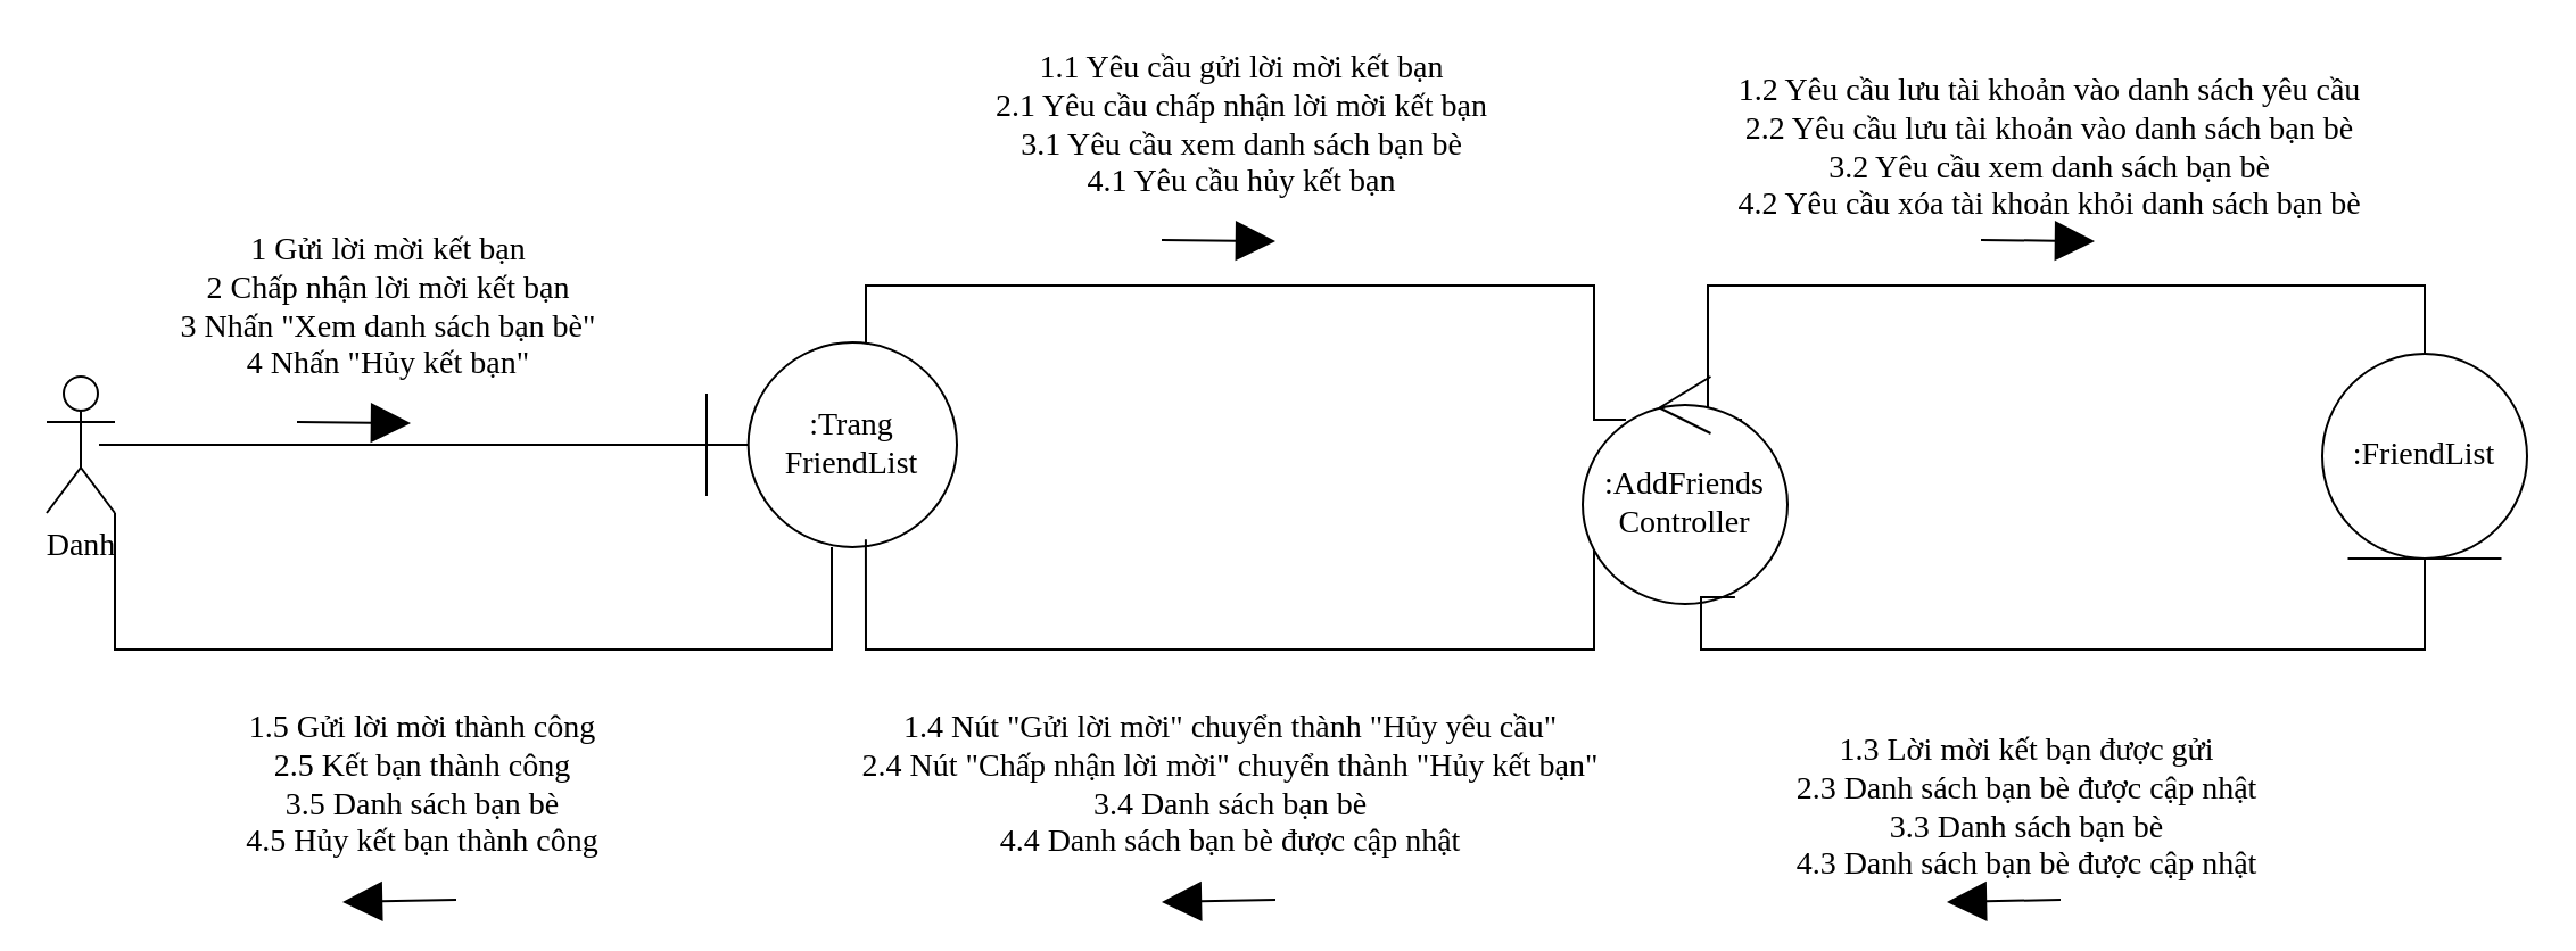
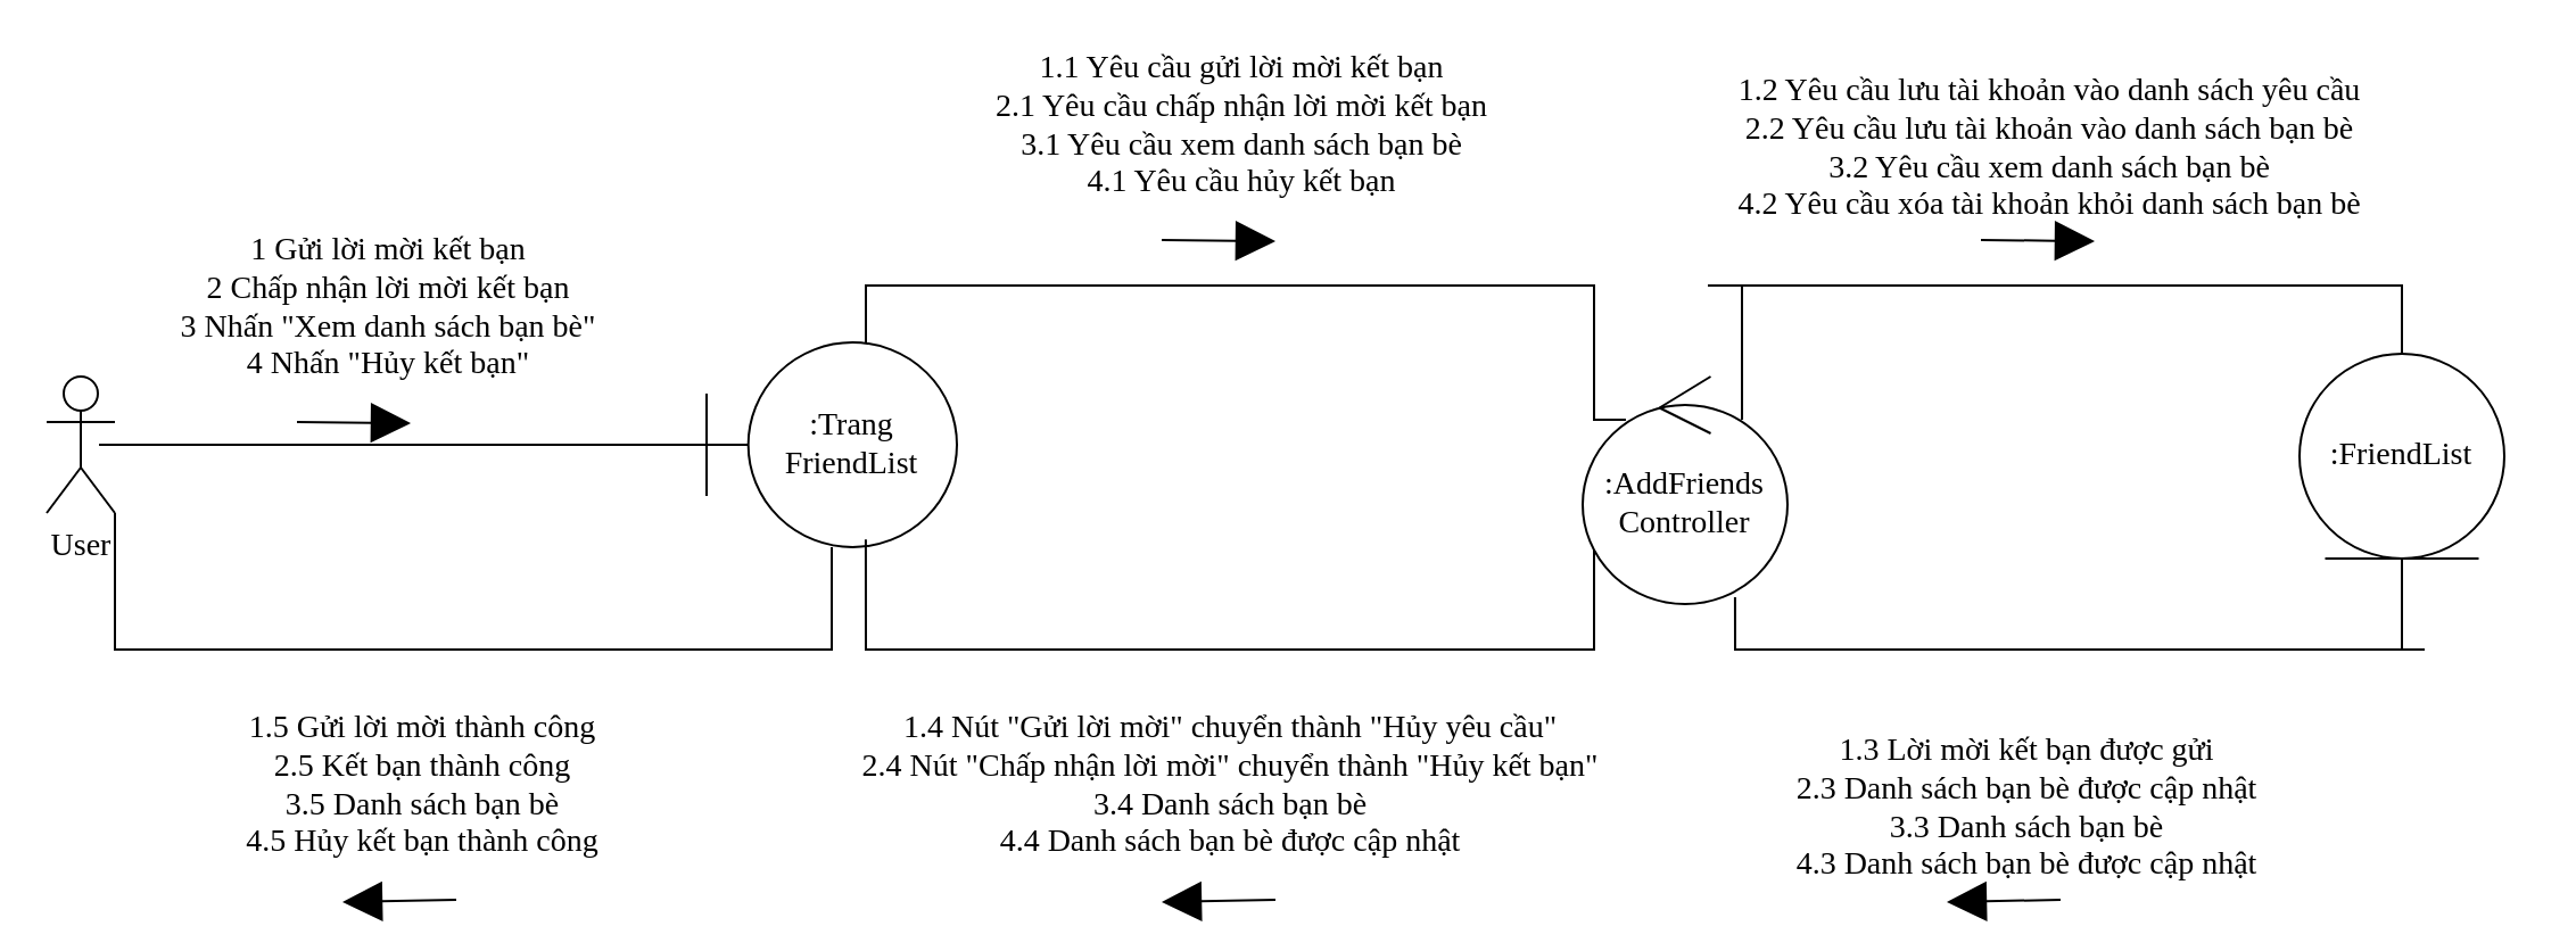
  <mxCell id="0" />
  <mxCell id="1" parent="0" />
- <mxCell id="2" value="Danh" style="shape=umlActor;verticalLabelPosition=bottom;verticalAlign=top;html=1;outlineConnect=0;fontSize=14;fontFamily=Verdana;" parent="1" vertex="1"><mxGeometry x="20" y="165" width="30" height="60" as="geometry" /></mxCell>
+ <mxCell id="2" value="User" style="shape=umlActor;verticalLabelPosition=bottom;verticalAlign=top;html=1;outlineConnect=0;fontSize=14;fontFamily=Verdana;" parent="1" vertex="1"><mxGeometry x="20" y="165" width="30" height="60" as="geometry" /></mxCell>
  <mxCell id="3" value="" style="endArrow=none;html=1;exitX=0.767;exitY=0.5;exitDx=0;exitDy=0;exitPerimeter=0;entryX=0.036;entryY=0.5;entryDx=0;entryDy=0;entryPerimeter=0;fontSize=14;fontFamily=Verdana;" parent="1" source="2" target="6" edge="1"><mxGeometry width="50" height="50" relative="1" as="geometry"><mxPoint x="480" y="305" as="sourcePoint" /><mxPoint x="238" y="195" as="targetPoint" /></mxGeometry></mxCell>
  <mxCell id="4" style="edgeStyle=orthogonalEdgeStyle;rounded=0;jumpSize=6;orthogonalLoop=1;jettySize=auto;html=1;startSize=6;endArrow=none;endFill=0;endSize=15;strokeWidth=1;entryX=0.211;entryY=0.19;entryDx=0;entryDy=0;entryPerimeter=0;fontSize=14;fontFamily=Verdana;" parent="1" source="6" target="9" edge="1"><mxGeometry relative="1" as="geometry"><Array as="points"><mxPoint x="380" y="125" /><mxPoint x="700" y="125" /></Array></mxGeometry></mxCell>
  <mxCell id="5" style="edgeStyle=orthogonalEdgeStyle;rounded=0;jumpSize=6;orthogonalLoop=1;jettySize=auto;html=1;startSize=6;endArrow=none;endFill=0;endSize=15;strokeWidth=1;fontSize=14;fontFamily=Verdana;" parent="1" source="6" target="2" edge="1"><mxGeometry relative="1" as="geometry"><Array as="points"><mxPoint x="365" y="285" /><mxPoint x="50" y="285" /></Array></mxGeometry></mxCell>
  <mxCell id="6" value=":Trang&lt;br style=&quot;font-size: 14px;&quot;&gt;FriendList" style="shape=umlBoundary;whiteSpace=wrap;html=1;fontSize=14;fontFamily=Verdana;" parent="1" vertex="1"><mxGeometry x="310" y="150" width="110" height="90" as="geometry" /></mxCell>
  <mxCell id="7" style="edgeStyle=orthogonalEdgeStyle;rounded=0;jumpSize=6;orthogonalLoop=1;jettySize=auto;html=1;entryX=0.5;entryY=0;entryDx=0;entryDy=0;startSize=6;endArrow=none;endFill=0;endSize=15;strokeWidth=1;exitX=0.778;exitY=0.19;exitDx=0;exitDy=0;exitPerimeter=0;fontSize=14;fontFamily=Verdana;" parent="1" source="9" target="11" edge="1"><mxGeometry relative="1" as="geometry"><Array as="points"><mxPoint x="750" y="125" /><mxPoint x="1065" y="125" /></Array></mxGeometry></mxCell>
  <mxCell id="8" style="edgeStyle=orthogonalEdgeStyle;rounded=0;jumpSize=6;orthogonalLoop=1;jettySize=auto;html=1;entryX=0.636;entryY=0.962;entryDx=0;entryDy=0;entryPerimeter=0;startSize=6;endArrow=none;endFill=0;endSize=15;strokeWidth=1;fontSize=14;fontFamily=Verdana;" parent="1" source="9" target="6" edge="1"><mxGeometry relative="1" as="geometry"><Array as="points"><mxPoint x="700" y="285" /><mxPoint x="380" y="285" /></Array></mxGeometry></mxCell>
  <mxCell id="9" value=":AddFriends&lt;br style=&quot;font-size: 14px;&quot;&gt;Controller" style="ellipse;shape=umlControl;whiteSpace=wrap;html=1;fontSize=14;fontFamily=Verdana;" parent="1" vertex="1"><mxGeometry x="695" y="165" width="90" height="100" as="geometry" /></mxCell>
  <mxCell id="10" style="edgeStyle=orthogonalEdgeStyle;rounded=0;jumpSize=6;orthogonalLoop=1;jettySize=auto;html=1;exitX=0.5;exitY=1;exitDx=0;exitDy=0;entryX=0.744;entryY=0.97;entryDx=0;entryDy=0;entryPerimeter=0;startSize=6;endArrow=none;endFill=0;endSize=15;strokeWidth=1;fontSize=14;fontFamily=Verdana;" parent="1" source="11" target="9" edge="1"><mxGeometry relative="1" as="geometry"><Array as="points"><mxPoint x="1065" y="285" /><mxPoint x="747" y="285" /></Array></mxGeometry></mxCell>
- <mxCell id="11" value=":FriendList" style="ellipse;shape=umlEntity;whiteSpace=wrap;html=1;fontSize=14;fontFamily=Verdana;" parent="1" vertex="1"><mxGeometry x="1020" y="155" width="90" height="90" as="geometry" /></mxCell>
+ <mxCell id="11" value=":FriendList" style="ellipse;shape=umlEntity;whiteSpace=wrap;html=1;fontSize=14;fontFamily=Verdana;" parent="1" vertex="1"><mxGeometry x="1010" y="155" width="90" height="90" as="geometry" /></mxCell>
  <mxCell id="12" value="" style="endArrow=block;html=1;endSize=15;endFill=1;fontSize=14;fontFamily=Verdana;" parent="1" edge="1"><mxGeometry x="0.188" y="30" width="50" height="50" relative="1" as="geometry"><mxPoint x="510" y="105" as="sourcePoint" /><mxPoint x="560" y="105.5" as="targetPoint" /><mxPoint as="offset" /></mxGeometry></mxCell>
  <mxCell id="13" value="1.1 Yêu cầu gửi lời mời kết bạn&lt;br style=&quot;font-size: 14px;&quot;&gt;2.1 Yêu cầu chấp nhận lời mời kết bạn&lt;br style=&quot;font-size: 14px;&quot;&gt;3.1 Yêu cầu xem danh sách bạn bè&lt;br style=&quot;font-size: 14px;&quot;&gt;4.1 Yêu cầu hủy kết bạn" style="text;html=1;align=center;verticalAlign=middle;resizable=0;points=[];autosize=1;fontSize=14;fontFamily=Verdana;" parent="1" vertex="1"><mxGeometry x="400" y="20" width="290" height="70" as="geometry" /></mxCell>
  <mxCell id="14" value="" style="endArrow=block;html=1;endSize=15;endFill=1;fontSize=14;fontFamily=Verdana;" parent="1" edge="1"><mxGeometry x="0.188" y="30" width="50" height="50" relative="1" as="geometry"><mxPoint x="130" y="185" as="sourcePoint" /><mxPoint x="180" y="185.5" as="targetPoint" /><mxPoint as="offset" /></mxGeometry></mxCell>
  <mxCell id="15" value="1 Gửi lời mời kết bạn&lt;br style=&quot;font-size: 14px&quot;&gt;2 Chấp nhận lời mời kết bạn&lt;br style=&quot;font-size: 14px&quot;&gt;3 Nhấn &quot;Xem danh sách bạn bè&quot;&lt;br style=&quot;font-size: 14px&quot;&gt;4 Nhấn &quot;Hủy kết bạn&quot;" style="text;html=1;align=center;verticalAlign=middle;resizable=0;points=[];autosize=1;fontSize=14;fontFamily=Verdana;" parent="1" vertex="1"><mxGeometry x="50" y="100" width="240" height="70" as="geometry" /></mxCell>
  <mxCell id="16" value="" style="endArrow=block;html=1;endSize=15;endFill=1;fontSize=14;fontFamily=Verdana;" parent="1" edge="1"><mxGeometry x="0.188" y="30" width="50" height="50" relative="1" as="geometry"><mxPoint x="870" y="105" as="sourcePoint" /><mxPoint x="920" y="105.5" as="targetPoint" /><mxPoint as="offset" /></mxGeometry></mxCell>
  <mxCell id="17" value="1.2 Yêu cầu lưu tài khoản vào danh sách yêu cầu&lt;br style=&quot;font-size: 14px&quot;&gt;2.2 Yêu cầu lưu tài khoản vào danh sách bạn bè&lt;br style=&quot;font-size: 14px&quot;&gt;3.2 Yêu cầu xem danh sách bạn bè&lt;br style=&quot;font-size: 14px&quot;&gt;4.2 Yêu cầu xóa tài khoản khỏi danh sách bạn bè" style="text;html=1;align=center;verticalAlign=middle;resizable=0;points=[];autosize=1;fontSize=14;fontFamily=Verdana;" parent="1" vertex="1"><mxGeometry x="720" y="30" width="360" height="70" as="geometry" /></mxCell>
  <mxCell id="18" value="" style="group;fontSize=14;fontFamily=Verdana;" parent="1" vertex="1" connectable="0"><mxGeometry x="440" y="305" width="310" height="91" as="geometry" /></mxCell>
  <mxCell id="19" value="" style="endArrow=block;html=1;endSize=15;endFill=1;fontSize=14;fontFamily=Verdana;" parent="18" edge="1"><mxGeometry x="0.188" y="30" width="50" height="50" relative="1" as="geometry"><mxPoint x="120" y="90" as="sourcePoint" /><mxPoint x="70" y="91" as="targetPoint" /><mxPoint as="offset" /></mxGeometry></mxCell>
  <mxCell id="20" value="1.4 Nút &quot;Gửi lời mời&quot; chuyển thành &quot;Hủy yêu cầu&quot;&lt;br style=&quot;font-size: 14px&quot;&gt;2.4 Nút &quot;Chấp nhận lời mời&quot; chuyển thành &quot;Hủy kết bạn&quot;&lt;br style=&quot;font-size: 14px&quot;&gt;3.4 Danh sách bạn bè&lt;br style=&quot;font-size: 14px&quot;&gt;4.4 Danh sách bạn bè được cập nhật" style="text;html=1;align=center;verticalAlign=middle;resizable=0;points=[];autosize=1;fontSize=14;fontFamily=Verdana;" parent="18" vertex="1"><mxGeometry x="-110" y="5" width="420" height="70" as="geometry" /></mxCell>
  <mxCell id="21" value="" style="group;fontSize=14;fontFamily=Verdana;" parent="1" vertex="1" connectable="0"><mxGeometry x="80" y="305" width="220" height="91" as="geometry" /></mxCell>
  <mxCell id="22" value="" style="endArrow=block;html=1;endSize=15;endFill=1;fontSize=14;fontFamily=Verdana;" parent="21" edge="1"><mxGeometry x="0.188" y="30" width="50" height="50" relative="1" as="geometry"><mxPoint x="120" y="90" as="sourcePoint" /><mxPoint x="70" y="91" as="targetPoint" /><mxPoint as="offset" /></mxGeometry></mxCell>
  <mxCell id="23" value="1.5 Gửi lời mời thành công&lt;br style=&quot;font-size: 14px&quot;&gt;2.5 Kết bạn thành công&lt;br style=&quot;font-size: 14px&quot;&gt;3.5 Danh sách bạn bè&lt;br style=&quot;font-size: 14px&quot;&gt;4.5 Hủy kết bạn thành công" style="text;html=1;align=center;verticalAlign=middle;resizable=0;points=[];autosize=1;fontSize=14;fontFamily=Verdana;" parent="21" vertex="1"><mxGeometry y="5" width="210" height="70" as="geometry" /></mxCell>
  <mxCell id="24" value="" style="group;fontSize=14;fontFamily=Verdana;" parent="1" vertex="1" connectable="0"><mxGeometry x="770" y="325" width="255" height="71" as="geometry" /></mxCell>
  <mxCell id="25" value="" style="endArrow=block;html=1;endSize=15;endFill=1;fontSize=14;fontFamily=Verdana;" parent="24" edge="1"><mxGeometry x="0.188" y="30" width="50" height="50" relative="1" as="geometry"><mxPoint x="135" y="70" as="sourcePoint" /><mxPoint x="85" y="71" as="targetPoint" /><mxPoint as="offset" /></mxGeometry></mxCell>
  <mxCell id="26" value="1.3 Lời mời kết bạn được gửi&lt;br style=&quot;font-size: 14px&quot;&gt;2.3 Danh sách bạn bè được cập nhật&lt;br style=&quot;font-size: 14px&quot;&gt;3.3 Danh sách bạn bè&lt;br style=&quot;font-size: 14px&quot;&gt;4.3 Danh sách bạn bè được cập nhật" style="text;html=1;align=center;verticalAlign=middle;resizable=0;points=[];autosize=1;fontSize=14;fontFamily=Verdana;" parent="24" vertex="1"><mxGeometry x="-15" y="-5" width="270" height="70" as="geometry" /></mxCell>
